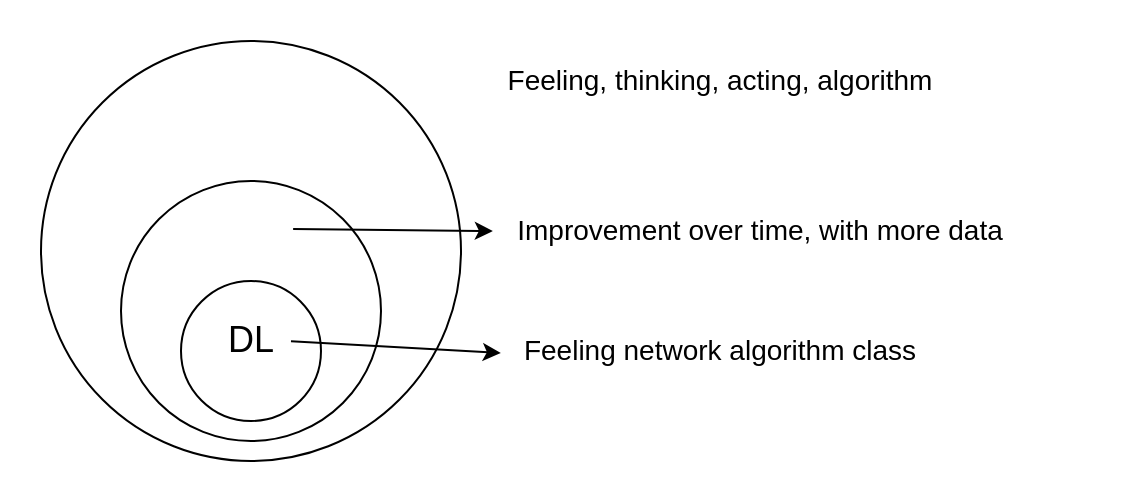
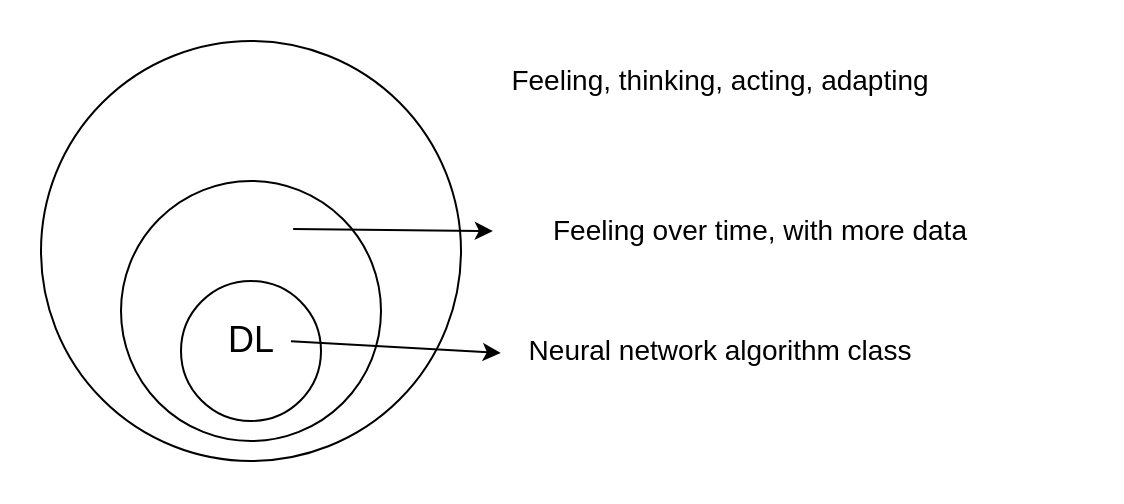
  <mxCell id="0" />
  <mxCell id="1" parent="0" />
  <mxCell id="2" value="" style="ellipse;whiteSpace=wrap;html=1;aspect=fixed;" vertex="1" parent="1"><mxGeometry x="20" y="20" width="210" height="210" as="geometry" /></mxCell>
  <mxCell id="3" value="" style="ellipse;whiteSpace=wrap;html=1;aspect=fixed;" vertex="1" parent="1"><mxGeometry x="60" y="90" width="130" height="130" as="geometry" /></mxCell>
  <mxCell id="4" value="" style="ellipse;whiteSpace=wrap;html=1;aspect=fixed;" vertex="1" parent="1"><mxGeometry x="90" y="140" width="70" height="70" as="geometry" /></mxCell>
  <mxCell id="5" value="DL" style="text;html=1;align=center;verticalAlign=middle;resizable=0;points=[];autosize=1;fontSize=18;" vertex="1" parent="1"><mxGeometry x="105" y="155" width="40" height="30" as="geometry" /></mxCell>
- <mxCell id="6" value="Feeling, thinking, acting, algorithm" style="text;html=1;strokeColor=none;fillColor=none;align=center;verticalAlign=middle;whiteSpace=wrap;rounded=0;fontSize=14;" vertex="1" parent="1"><mxGeometry x="200" y="30" width="320" height="20" as="geometry" /></mxCell>
- <mxCell id="7" value="Improvement over time, with more data" style="text;html=1;strokeColor=none;fillColor=none;align=center;verticalAlign=middle;whiteSpace=wrap;rounded=0;fontSize=14;" vertex="1" parent="1"><mxGeometry x="220" y="105" width="320" height="20" as="geometry" /></mxCell>
+ <mxCell id="6" value="Feeling, thinking, acting, adapting" style="text;html=1;strokeColor=none;fillColor=none;align=center;verticalAlign=middle;whiteSpace=wrap;rounded=0;fontSize=14;" vertex="1" parent="1"><mxGeometry x="200" y="30" width="320" height="20" as="geometry" /></mxCell>
+ <mxCell id="7" value="Feeling over time, with more data" style="text;html=1;strokeColor=none;fillColor=none;align=center;verticalAlign=middle;whiteSpace=wrap;rounded=0;fontSize=14;" vertex="1" parent="1"><mxGeometry x="220" y="105" width="320" height="20" as="geometry" /></mxCell>
  <mxCell id="8" value="" style="endArrow=classic;html=1;fontSize=18;entryX=0.081;entryY=0.5;entryDx=0;entryDy=0;exitX=0.662;exitY=0.185;exitDx=0;exitDy=0;exitPerimeter=0;entryPerimeter=0;" edge="1" parent="1" source="3" target="7"><mxGeometry width="50" height="50" relative="1" as="geometry"><mxPoint x="155.81" y="117.54" as="sourcePoint" /><mxPoint x="230" y="112.45" as="targetPoint" /></mxGeometry></mxCell>
- <mxCell id="9" value="Feeling network algorithm class" style="text;html=1;strokeColor=none;fillColor=none;align=center;verticalAlign=middle;whiteSpace=wrap;rounded=0;fontSize=14;" vertex="1" parent="1"><mxGeometry x="200" y="165" width="320" height="20" as="geometry" /></mxCell>
+ <mxCell id="9" value="Neural network algorithm class" style="text;html=1;strokeColor=none;fillColor=none;align=center;verticalAlign=middle;whiteSpace=wrap;rounded=0;fontSize=14;" vertex="1" parent="1"><mxGeometry x="200" y="165" width="320" height="20" as="geometry" /></mxCell>
  <mxCell id="10" value="" style="endArrow=classic;html=1;fontSize=18;entryX=0.156;entryY=0.55;entryDx=0;entryDy=0;exitX=0.657;exitY=0.129;exitDx=0;exitDy=0;exitPerimeter=0;entryPerimeter=0;" edge="1" parent="1" target="9"><mxGeometry width="50" height="50" relative="1" as="geometry"><mxPoint x="145" y="170.09" as="sourcePoint" /><mxPoint x="199.19" y="165" as="targetPoint" /></mxGeometry></mxCell>
